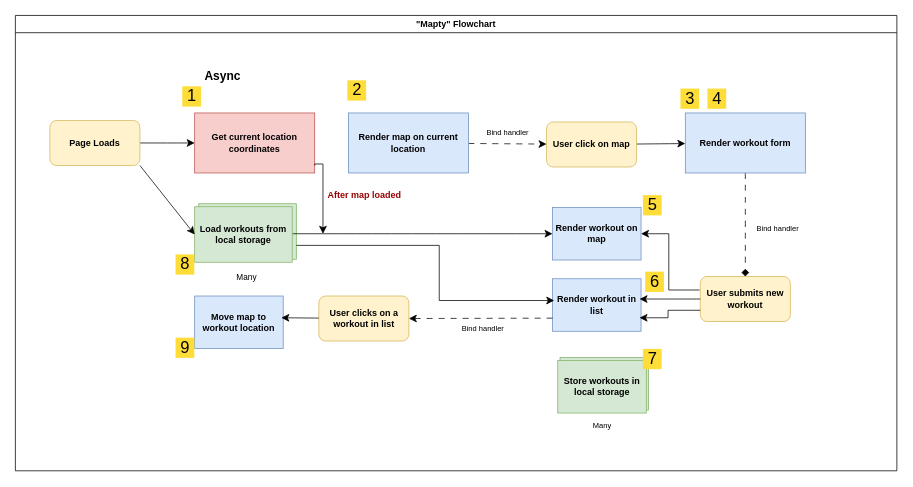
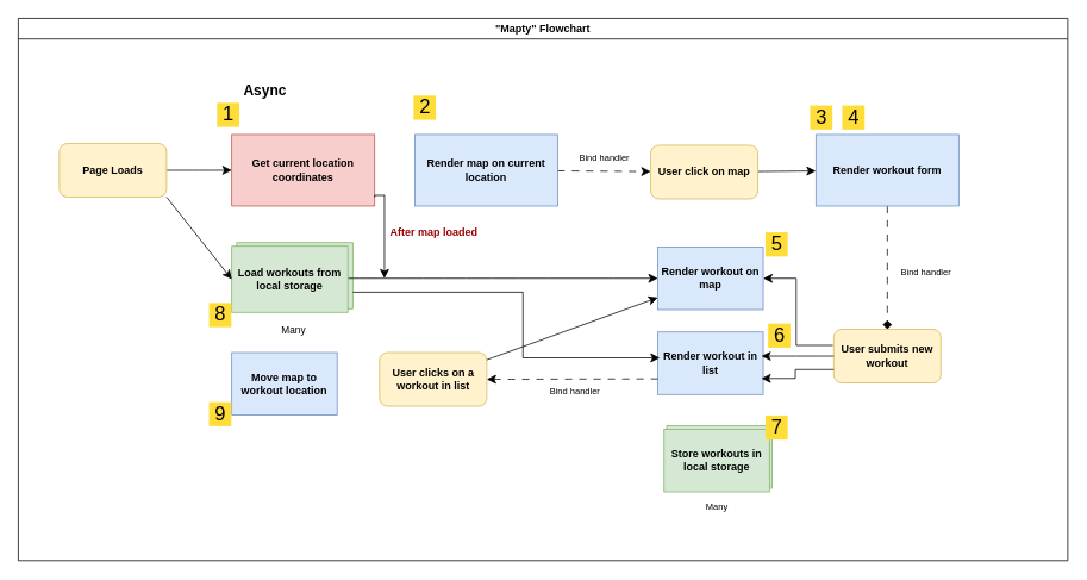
  <mxCell id="0" />
  <mxCell id="1" parent="0" />
  <mxCell id="2" value="" style="rounded=0;whiteSpace=wrap;html=1;fillColor=#d5e8d4;strokeColor=#82b366;fontStyle=1" vertex="1" parent="1"><mxGeometry x="264.5" y="271" width="130" height="74" as="geometry" /></mxCell>
  <mxCell id="3" value="" style="rounded=0;whiteSpace=wrap;html=1;fillColor=#d5e8d4;strokeColor=#82b366;fontStyle=1" vertex="1" parent="1"><mxGeometry x="746" y="476" width="118" height="70" as="geometry" /></mxCell>
  <mxCell id="4" style="edgeStyle=none;curved=1;rounded=0;orthogonalLoop=1;jettySize=auto;html=1;entryX=0;entryY=0.5;entryDx=0;entryDy=0;fontSize=12;startSize=8;endSize=8;" edge="1" parent="1" source="5" target="6"><mxGeometry relative="1" as="geometry" /></mxCell>
  <mxCell id="5" value="Page Loads" style="rounded=1;whiteSpace=wrap;html=1;fillColor=#fff2cc;strokeColor=#d6b656;fontStyle=1" vertex="1" parent="1"><mxGeometry x="66" y="160" width="120" height="60" as="geometry" /></mxCell>
  <mxCell id="6" value="Get current location coordinates" style="rounded=0;whiteSpace=wrap;html=1;fillColor=#f8cecc;strokeColor=#b85450;fontStyle=1" vertex="1" parent="1"><mxGeometry x="259" y="150" width="160" height="80" as="geometry" /></mxCell>
  <mxCell id="7" style="edgeStyle=none;curved=1;rounded=0;orthogonalLoop=1;jettySize=auto;html=1;fontSize=12;startSize=8;endSize=8;dashed=1;dashPattern=8 8;" edge="1" parent="1" source="8" target="12"><mxGeometry relative="1" as="geometry" /></mxCell>
  <mxCell id="8" value="Render map on current location" style="rounded=0;whiteSpace=wrap;html=1;fillColor=#dae8fc;strokeColor=#6c8ebf;fontStyle=1" vertex="1" parent="1"><mxGeometry x="464" y="150" width="160" height="80" as="geometry" /></mxCell>
  <mxCell id="9" value="&amp;nbsp;1&amp;nbsp;" style="text;html=1;align=center;verticalAlign=middle;resizable=0;points=[];autosize=1;strokeColor=none;fillColor=none;fontSize=22;labelBackgroundColor=#FFDD38;labelBorderColor=none;" vertex="1" parent="1"><mxGeometry x="234" y="109" width="42" height="38" as="geometry" /></mxCell>
  <mxCell id="10" value="Async" style="text;html=1;align=center;verticalAlign=middle;resizable=0;points=[];autosize=1;strokeColor=none;fillColor=none;fontSize=16;fontStyle=1" vertex="1" parent="1"><mxGeometry x="264.5" y="84.5" width="62" height="31" as="geometry" /></mxCell>
  <mxCell id="11" style="edgeStyle=none;curved=1;rounded=0;orthogonalLoop=1;jettySize=auto;html=1;fontSize=12;startSize=8;endSize=8;" edge="1" parent="1" source="12" target="16"><mxGeometry relative="1" as="geometry" /></mxCell>
  <mxCell id="12" value="User click on map" style="rounded=1;whiteSpace=wrap;html=1;fillColor=#fff2cc;strokeColor=#d6b656;fontStyle=1" vertex="1" parent="1"><mxGeometry x="728" y="162" width="120" height="60" as="geometry" /></mxCell>
  <mxCell id="13" value="&amp;nbsp;2&amp;nbsp;" style="text;html=1;align=center;verticalAlign=middle;resizable=0;points=[];autosize=1;strokeColor=none;fillColor=none;fontSize=22;labelBackgroundColor=#FFDD38;labelBorderColor=none;" vertex="1" parent="1"><mxGeometry x="454" y="101" width="42" height="38" as="geometry" /></mxCell>
  <mxCell id="14" value="Bind handler" style="text;html=1;align=center;verticalAlign=middle;resizable=0;points=[];autosize=1;strokeColor=none;fillColor=none;fontSize=10;" vertex="1" parent="1"><mxGeometry x="639" y="164" width="74" height="24" as="geometry" /></mxCell>
  <mxCell id="15" style="edgeStyle=none;curved=1;rounded=0;orthogonalLoop=1;jettySize=auto;html=1;entryX=0.5;entryY=0;entryDx=0;entryDy=0;fontSize=12;startSize=8;endSize=8;dashed=1;dashPattern=8 8;endArrow=diamond;" edge="1" parent="1" source="16" target="19"><mxGeometry relative="1" as="geometry" /></mxCell>
  <mxCell id="16" value="Render workout form" style="rounded=0;whiteSpace=wrap;html=1;fillColor=#dae8fc;strokeColor=#6c8ebf;fontStyle=1" vertex="1" parent="1"><mxGeometry x="913" y="150" width="160" height="80" as="geometry" /></mxCell>
  <mxCell id="17" value="&amp;nbsp;3&amp;nbsp;" style="text;html=1;align=center;verticalAlign=middle;resizable=0;points=[];autosize=1;strokeColor=none;fillColor=none;fontSize=22;labelBackgroundColor=#FFDD38;labelBorderColor=none;" vertex="1" parent="1"><mxGeometry x="898" y="112" width="42" height="38" as="geometry" /></mxCell>
  <mxCell id="18" value="&amp;nbsp;4&amp;nbsp;" style="text;html=1;align=center;verticalAlign=middle;resizable=0;points=[];autosize=1;strokeColor=none;fillColor=none;fontSize=22;labelBackgroundColor=#FFDD38;labelBorderColor=none;" vertex="1" parent="1"><mxGeometry x="934" y="112" width="42" height="38" as="geometry" /></mxCell>
  <mxCell id="19" value="User submits new workout" style="rounded=1;whiteSpace=wrap;html=1;fillColor=#fff2cc;strokeColor=#d6b656;fontStyle=1" vertex="1" parent="1"><mxGeometry x="933" y="368" width="120" height="60" as="geometry" /></mxCell>
  <mxCell id="20" value="Bind handler" style="text;html=1;align=center;verticalAlign=middle;resizable=0;points=[];autosize=1;strokeColor=none;fillColor=none;fontSize=10;" vertex="1" parent="1"><mxGeometry x="999" y="292" width="74" height="24" as="geometry" /></mxCell>
  <mxCell id="21" value="Render workout on map" style="rounded=0;whiteSpace=wrap;html=1;fillColor=#dae8fc;strokeColor=#6c8ebf;fontStyle=1" vertex="1" parent="1"><mxGeometry x="736" y="276" width="118" height="70" as="geometry" /></mxCell>
  <mxCell id="22" value="Render workout in list" style="rounded=0;whiteSpace=wrap;html=1;fillColor=#dae8fc;strokeColor=#6c8ebf;fontStyle=1" vertex="1" parent="1"><mxGeometry x="736" y="371" width="118" height="70" as="geometry" /></mxCell>
  <mxCell id="23" style="edgeStyle=none;curved=1;rounded=0;orthogonalLoop=1;jettySize=auto;html=1;entryX=0.983;entryY=0.386;entryDx=0;entryDy=0;entryPerimeter=0;fontSize=12;startSize=8;endSize=8;" edge="1" parent="1" source="19" target="22"><mxGeometry relative="1" as="geometry" /></mxCell>
  <mxCell id="24" value="&amp;nbsp;5&amp;nbsp;" style="text;html=1;align=center;verticalAlign=middle;resizable=0;points=[];autosize=1;strokeColor=none;fillColor=none;fontSize=22;labelBackgroundColor=#FFDD38;labelBorderColor=none;" vertex="1" parent="1"><mxGeometry x="848" y="254" width="42" height="38" as="geometry" /></mxCell>
  <mxCell id="25" value="&amp;nbsp;6&amp;nbsp;" style="text;html=1;align=center;verticalAlign=middle;resizable=0;points=[];autosize=1;strokeColor=none;fillColor=none;fontSize=22;labelBackgroundColor=#FFDD38;labelBorderColor=none;" vertex="1" parent="1"><mxGeometry x="851" y="356" width="42" height="38" as="geometry" /></mxCell>
  <mxCell id="26" value="Store workouts in local storage" style="rounded=0;whiteSpace=wrap;html=1;fillColor=#d5e8d4;strokeColor=#82b366;fontStyle=1" vertex="1" parent="1"><mxGeometry x="743" y="480" width="118" height="70" as="geometry" /></mxCell>
  <mxCell id="27" value="&amp;nbsp;7&amp;nbsp;" style="text;html=1;align=center;verticalAlign=middle;resizable=0;points=[];autosize=1;strokeColor=none;fillColor=none;fontSize=22;labelBackgroundColor=#FFDD38;labelBorderColor=none;" vertex="1" parent="1"><mxGeometry x="848" y="459" width="42" height="38" as="geometry" /></mxCell>
  <mxCell id="28" style="edgeStyle=none;curved=1;rounded=0;orthogonalLoop=1;jettySize=auto;html=1;entryX=0;entryY=0.5;entryDx=0;entryDy=0;fontSize=12;startSize=8;endSize=8;" edge="1" parent="1" target="21"><mxGeometry relative="1" as="geometry"><mxPoint x="389" y="311" as="sourcePoint" /></mxGeometry></mxCell>
  <mxCell id="29" value="Load workouts from local storage" style="rounded=0;whiteSpace=wrap;html=1;fillColor=#d5e8d4;strokeColor=#82b366;fontStyle=1" vertex="1" parent="1"><mxGeometry x="259" y="275" width="130" height="74" as="geometry" /></mxCell>
  <mxCell id="30" value="&amp;nbsp;8&amp;nbsp;" style="text;html=1;align=center;verticalAlign=middle;resizable=0;points=[];autosize=1;strokeColor=none;fillColor=none;fontSize=22;labelBackgroundColor=#FFDD38;labelBorderColor=none;" vertex="1" parent="1"><mxGeometry x="225" y="333" width="42" height="38" as="geometry" /></mxCell>
  <mxCell id="31" value="Many" style="text;html=1;align=center;verticalAlign=middle;resizable=0;points=[];autosize=1;strokeColor=none;fillColor=none;fontSize=11;" vertex="1" parent="1"><mxGeometry x="305" y="356" width="45" height="25" as="geometry" /></mxCell>
  <mxCell id="32" value="Many" style="text;html=1;align=center;verticalAlign=middle;resizable=0;points=[];autosize=1;strokeColor=none;fillColor=none;fontSize=10;" vertex="1" parent="1"><mxGeometry x="781" y="555" width="42" height="24" as="geometry" /></mxCell>
  <mxCell id="33" style="edgeStyle=none;curved=1;rounded=0;orthogonalLoop=1;jettySize=auto;html=1;exitX=1;exitY=1;exitDx=0;exitDy=0;fontSize=12;startSize=8;endSize=8;entryX=0;entryY=0.5;entryDx=0;entryDy=0;" edge="1" parent="1" source="5" target="29"><mxGeometry relative="1" as="geometry"><mxPoint x="251" y="311" as="targetPoint" /></mxGeometry></mxCell>
  <mxCell id="34" value="" style="edgeStyle=segmentEdgeStyle;endArrow=classic;html=1;curved=0;rounded=0;endSize=8;startSize=8;sourcePerimeterSpacing=0;targetPerimeterSpacing=0;fontSize=12;exitX=0.981;exitY=0.875;exitDx=0;exitDy=0;exitPerimeter=0;" edge="1" parent="1"><mxGeometry width="140" relative="1" as="geometry"><mxPoint x="419" y="220" as="sourcePoint" /><mxPoint x="430" y="311" as="targetPoint" /><Array as="points"><mxPoint x="419" y="218" /><mxPoint x="430" y="218" /></Array></mxGeometry></mxCell>
  <mxCell id="35" value="After map loaded" style="text;html=1;align=center;verticalAlign=middle;resizable=0;points=[];autosize=1;strokeColor=none;fillColor=none;fontSize=12;fontStyle=1;fontColor=#990000;" vertex="1" parent="1"><mxGeometry x="430" y="247" width="109" height="26" as="geometry" /></mxCell>
  <mxCell id="36" value="" style="edgeStyle=segmentEdgeStyle;endArrow=classic;html=1;curved=0;rounded=0;endSize=8;startSize=8;sourcePerimeterSpacing=0;targetPerimeterSpacing=0;fontSize=12;exitX=1;exitY=0.75;exitDx=0;exitDy=0;entryX=0.019;entryY=0.414;entryDx=0;entryDy=0;entryPerimeter=0;" edge="1" parent="1" source="2" target="22"><mxGeometry width="140" relative="1" as="geometry"><mxPoint x="641" y="231" as="sourcePoint" /><mxPoint x="728" y="372" as="targetPoint" /><Array as="points"><mxPoint x="585" y="327" /><mxPoint x="585" y="400" /></Array></mxGeometry></mxCell>
  <mxCell id="37" style="edgeStyle=none;curved=1;rounded=0;orthogonalLoop=1;jettySize=auto;html=1;fontSize=12;startSize=8;endSize=8;dashed=1;dashPattern=8 8;exitX=0;exitY=0.75;exitDx=0;exitDy=0;entryX=1;entryY=0.5;entryDx=0;entryDy=0;" edge="1" parent="1" source="22" target="38"><mxGeometry relative="1" as="geometry"><mxPoint x="991" y="337" as="sourcePoint" /><mxPoint x="581" y="441" as="targetPoint" /></mxGeometry></mxCell>
  <mxCell id="38" value="User clicks on a workout in list" style="rounded=1;whiteSpace=wrap;html=1;fillColor=#fff2cc;strokeColor=#d6b656;fontStyle=1" vertex="1" parent="1"><mxGeometry x="424.5" y="394" width="120" height="60" as="geometry" /></mxCell>
  <mxCell id="39" value="Bind handler" style="text;html=1;align=center;verticalAlign=middle;resizable=0;points=[];autosize=1;strokeColor=none;fillColor=none;fontSize=10;" vertex="1" parent="1"><mxGeometry x="606" y="425" width="74" height="24" as="geometry" /></mxCell>
  <mxCell id="40" value="Move map to workout location" style="rounded=0;whiteSpace=wrap;html=1;fillColor=#dae8fc;strokeColor=#6c8ebf;fontStyle=1" vertex="1" parent="1"><mxGeometry x="259" y="394" width="118" height="70" as="geometry" /></mxCell>
- <mxCell id="41" style="edgeStyle=none;curved=1;rounded=0;orthogonalLoop=1;jettySize=auto;html=1;entryX=0.979;entryY=0.414;entryDx=0;entryDy=0;entryPerimeter=0;fontSize=12;startSize=8;endSize=8;" edge="1" parent="1" source="38" target="40"><mxGeometry relative="1" as="geometry" /></mxCell>
+ <mxCell id="41" style="edgeStyle=none;curved=1;rounded=0;orthogonalLoop=1;jettySize=auto;html=1;fontSize=12;startSize=8;endSize=8;" edge="1" parent="1" source="38" target="21"><mxGeometry relative="1" as="geometry" /></mxCell>
  <mxCell id="42" value="&amp;nbsp;9&amp;nbsp;" style="text;html=1;align=center;verticalAlign=middle;resizable=0;points=[];autosize=1;strokeColor=none;fillColor=none;fontSize=22;labelBackgroundColor=#FFDD38;labelBorderColor=none;" vertex="1" parent="1"><mxGeometry x="225" y="444" width="42" height="38" as="geometry" /></mxCell>
  <mxCell id="43" value="" style="edgeStyle=segmentEdgeStyle;endArrow=classic;html=1;curved=0;rounded=0;endSize=8;startSize=8;sourcePerimeterSpacing=0;targetPerimeterSpacing=0;fontSize=12;exitX=-0.025;exitY=0.4;exitDx=0;exitDy=0;exitPerimeter=0;entryX=1;entryY=0.5;entryDx=0;entryDy=0;" edge="1" parent="1" target="21"><mxGeometry width="140" relative="1" as="geometry"><mxPoint x="932" y="386" as="sourcePoint" /><mxPoint x="891" y="309" as="targetPoint" /><Array as="points"><mxPoint x="891" y="386" /><mxPoint x="891" y="311" /></Array></mxGeometry></mxCell>
  <mxCell id="44" value="" style="edgeStyle=segmentEdgeStyle;endArrow=classic;html=1;curved=0;rounded=0;endSize=8;startSize=8;sourcePerimeterSpacing=0;targetPerimeterSpacing=0;fontSize=12;exitX=0;exitY=0.75;exitDx=0;exitDy=0;" edge="1" parent="1" source="19"><mxGeometry width="140" relative="1" as="geometry"><mxPoint x="918" y="412" as="sourcePoint" /><mxPoint x="852" y="423" as="targetPoint" /><Array as="points"><mxPoint x="890" y="413" /><mxPoint x="890" y="423" /></Array></mxGeometry></mxCell>
  <mxCell id="45" value="&quot;Mapty&quot; Flowchart" style="swimlane;whiteSpace=wrap;html=1;" vertex="1" parent="1"><mxGeometry x="20" y="20" width="1175" height="607" as="geometry" /></mxCell>
